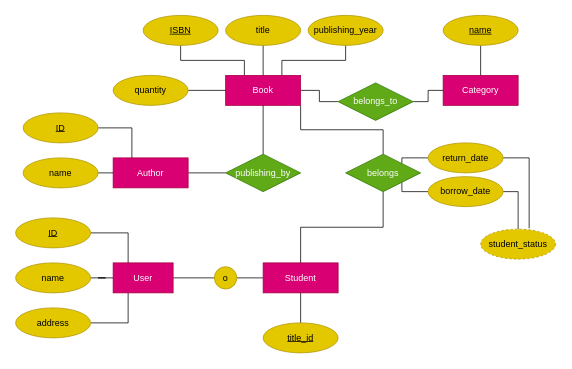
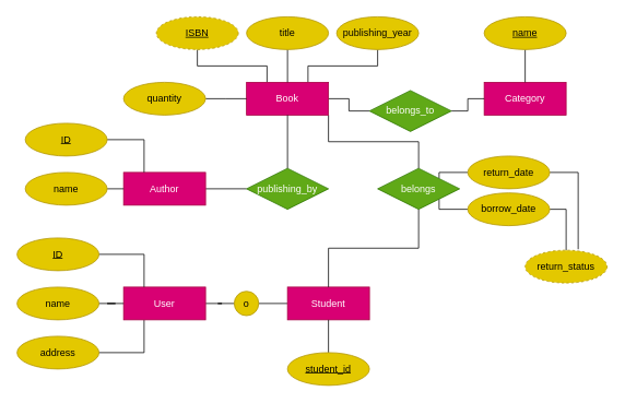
  <mxCell id="0" />
  <mxCell id="1" parent="0" />
  <mxCell id="2" style="edgeStyle=orthogonalEdgeStyle;shape=connector;rounded=0;orthogonalLoop=1;jettySize=auto;html=1;exitX=0.75;exitY=0;exitDx=0;exitDy=0;entryX=0.5;entryY=1;entryDx=0;entryDy=0;strokeColor=default;align=center;verticalAlign=middle;fontFamily=Helvetica;fontSize=12;fontColor=#000000;fontStyle=4;labelBackgroundColor=default;endArrow=none;endFill=0;" edge="1" parent="1" source="6" target="10"><mxGeometry relative="1" as="geometry" /></mxCell>
  <mxCell id="3" style="edgeStyle=orthogonalEdgeStyle;shape=connector;rounded=0;orthogonalLoop=1;jettySize=auto;html=1;exitX=0.25;exitY=0;exitDx=0;exitDy=0;entryX=0.5;entryY=1;entryDx=0;entryDy=0;strokeColor=default;align=center;verticalAlign=middle;fontFamily=Helvetica;fontSize=12;fontColor=#000000;fontStyle=4;labelBackgroundColor=default;endArrow=none;endFill=0;" edge="1" parent="1" source="6" target="7"><mxGeometry relative="1" as="geometry" /></mxCell>
  <mxCell id="4" style="edgeStyle=orthogonalEdgeStyle;shape=connector;rounded=0;orthogonalLoop=1;jettySize=auto;html=1;exitX=1;exitY=0.5;exitDx=0;exitDy=0;strokeColor=default;align=center;verticalAlign=middle;fontFamily=Helvetica;fontSize=12;fontColor=#000000;fontStyle=0;labelBackgroundColor=default;endArrow=none;endFill=0;" edge="1" parent="1" source="6" target="25"><mxGeometry relative="1" as="geometry" /></mxCell>
  <mxCell id="5" style="edgeStyle=orthogonalEdgeStyle;shape=connector;rounded=0;orthogonalLoop=1;jettySize=auto;html=1;exitX=1;exitY=1;exitDx=0;exitDy=0;entryX=0.5;entryY=0;entryDx=0;entryDy=0;strokeColor=default;align=center;verticalAlign=middle;fontFamily=Helvetica;fontSize=12;fontColor=#000000;fontStyle=0;labelBackgroundColor=default;endArrow=none;endFill=0;" edge="1" parent="1" source="6" target="45"><mxGeometry relative="1" as="geometry" /></mxCell>
  <mxCell id="6" value="Book" style="whiteSpace=wrap;html=1;align=center;strokeColor=#A50040;verticalAlign=middle;fontFamily=Helvetica;fontSize=12;fontColor=#ffffff;fillColor=#d80073;" vertex="1" parent="1"><mxGeometry x="300" y="100" width="100" height="40" as="geometry" /></mxCell>
- <mxCell id="7" value="ISBN" style="ellipse;whiteSpace=wrap;html=1;align=center;fontStyle=4;strokeColor=#B09500;verticalAlign=middle;fontFamily=Helvetica;fontSize=12;fontColor=#000000;fillColor=#e3c800;" vertex="1" parent="1"><mxGeometry x="190" y="20" width="100" height="40" as="geometry" /></mxCell>
+ <mxCell id="7" value="ISBN" style="ellipse;whiteSpace=wrap;html=1;align=center;fontStyle=4;strokeColor=#B09500;verticalAlign=middle;fontFamily=Helvetica;fontSize=12;fontColor=#000000;fillColor=#e3c800;dashed=1;" vertex="1" parent="1"><mxGeometry x="190" y="20" width="100" height="40" as="geometry" /></mxCell>
  <mxCell id="8" style="edgeStyle=orthogonalEdgeStyle;shape=connector;rounded=0;orthogonalLoop=1;jettySize=auto;html=1;exitX=0.5;exitY=1;exitDx=0;exitDy=0;entryX=0.5;entryY=0;entryDx=0;entryDy=0;strokeColor=default;align=center;verticalAlign=middle;fontFamily=Helvetica;fontSize=12;fontColor=#000000;fontStyle=4;labelBackgroundColor=default;endArrow=none;endFill=0;" edge="1" parent="1" source="9" target="6"><mxGeometry relative="1" as="geometry" /></mxCell>
  <mxCell id="9" value="title" style="ellipse;whiteSpace=wrap;html=1;align=center;strokeColor=#B09500;verticalAlign=middle;fontFamily=Helvetica;fontSize=12;fontColor=#000000;fillColor=#e3c800;" vertex="1" parent="1"><mxGeometry x="300" y="20" width="100" height="40" as="geometry" /></mxCell>
  <mxCell id="10" value="publishing_year" style="ellipse;whiteSpace=wrap;html=1;align=center;strokeColor=#B09500;verticalAlign=middle;fontFamily=Helvetica;fontSize=12;fontColor=#000000;fillColor=#e3c800;" vertex="1" parent="1"><mxGeometry x="410" y="20" width="100" height="40" as="geometry" /></mxCell>
  <mxCell id="11" style="edgeStyle=orthogonalEdgeStyle;shape=connector;rounded=0;orthogonalLoop=1;jettySize=auto;html=1;exitX=1;exitY=0.5;exitDx=0;exitDy=0;entryX=0;entryY=0.5;entryDx=0;entryDy=0;strokeColor=default;align=center;verticalAlign=middle;fontFamily=Helvetica;fontSize=12;fontColor=#000000;fontStyle=0;labelBackgroundColor=default;endArrow=none;endFill=0;" edge="1" parent="1" source="12" target="18"><mxGeometry relative="1" as="geometry" /></mxCell>
  <mxCell id="12" value="Author" style="whiteSpace=wrap;html=1;align=center;strokeColor=#A50040;verticalAlign=middle;fontFamily=Helvetica;fontSize=12;fontColor=#ffffff;fontStyle=0;fillColor=#d80073;" vertex="1" parent="1"><mxGeometry x="150" y="210" width="100" height="40" as="geometry" /></mxCell>
  <mxCell id="13" style="edgeStyle=orthogonalEdgeStyle;shape=connector;rounded=0;orthogonalLoop=1;jettySize=auto;html=1;exitX=1;exitY=0.5;exitDx=0;exitDy=0;entryX=0.25;entryY=0;entryDx=0;entryDy=0;strokeColor=default;align=center;verticalAlign=middle;fontFamily=Helvetica;fontSize=12;fontColor=#ffffff;fontStyle=4;labelBackgroundColor=default;endArrow=none;endFill=0;" edge="1" parent="1" source="14" target="12"><mxGeometry relative="1" as="geometry" /></mxCell>
  <mxCell id="14" value="ID" style="ellipse;whiteSpace=wrap;html=1;align=center;fontStyle=4;strokeColor=#B09500;verticalAlign=middle;fontFamily=Helvetica;fontSize=12;fontColor=#000000;fillColor=#e3c800;" vertex="1" parent="1"><mxGeometry x="30" y="150" width="100" height="40" as="geometry" /></mxCell>
  <mxCell id="15" style="edgeStyle=orthogonalEdgeStyle;shape=connector;rounded=0;orthogonalLoop=1;jettySize=auto;html=1;exitX=1;exitY=0.5;exitDx=0;exitDy=0;entryX=0;entryY=0.5;entryDx=0;entryDy=0;strokeColor=default;align=center;verticalAlign=middle;fontFamily=Helvetica;fontSize=12;fontColor=#ffffff;fontStyle=4;labelBackgroundColor=default;endArrow=none;endFill=0;" edge="1" parent="1" source="16" target="12"><mxGeometry relative="1" as="geometry"><mxPoint x="160" y="240" as="sourcePoint" /></mxGeometry></mxCell>
  <mxCell id="16" value="name" style="ellipse;whiteSpace=wrap;html=1;align=center;strokeColor=#B09500;verticalAlign=middle;fontFamily=Helvetica;fontSize=12;fontColor=#000000;fontStyle=0;fillColor=#e3c800;" vertex="1" parent="1"><mxGeometry x="30" y="210" width="100" height="40" as="geometry" /></mxCell>
  <mxCell id="17" style="edgeStyle=orthogonalEdgeStyle;shape=connector;rounded=0;orthogonalLoop=1;jettySize=auto;html=1;exitX=0.5;exitY=0;exitDx=0;exitDy=0;entryX=0.5;entryY=1;entryDx=0;entryDy=0;strokeColor=default;align=center;verticalAlign=middle;fontFamily=Helvetica;fontSize=12;fontColor=#000000;fontStyle=0;labelBackgroundColor=default;endArrow=none;endFill=0;" edge="1" parent="1" source="18" target="6"><mxGeometry relative="1" as="geometry" /></mxCell>
  <mxCell id="18" value="publishing_by" style="shape=rhombus;perimeter=rhombusPerimeter;whiteSpace=wrap;html=1;align=center;strokeColor=#2D7600;verticalAlign=middle;fontFamily=Helvetica;fontSize=12;fontColor=#ffffff;fontStyle=0;fillColor=#60a917;" vertex="1" parent="1"><mxGeometry x="300" y="205" width="100" height="50" as="geometry" /></mxCell>
  <mxCell id="19" value="&lt;font color=&quot;#ffffff&quot;&gt;N&lt;/font&gt;" style="text;html=1;align=center;verticalAlign=middle;resizable=0;points=[];autosize=1;strokeColor=none;fillColor=none;fontFamily=Helvetica;fontSize=12;fontColor=#000000;fontStyle=0;" vertex="1" parent="1"><mxGeometry x="250" y="205" width="30" height="30" as="geometry" /></mxCell>
  <mxCell id="20" value="&lt;font color=&quot;#ffffff&quot;&gt;M&lt;/font&gt;" style="text;html=1;align=center;verticalAlign=middle;resizable=0;points=[];autosize=1;strokeColor=none;fillColor=none;fontFamily=Helvetica;fontSize=12;fontColor=#000000;fontStyle=0;" vertex="1" parent="1"><mxGeometry x="350" y="140" width="30" height="30" as="geometry" /></mxCell>
  <mxCell id="21" value="Category" style="whiteSpace=wrap;html=1;align=center;strokeColor=#A50040;verticalAlign=middle;fontFamily=Helvetica;fontSize=12;fontColor=#ffffff;fillColor=#d80073;" vertex="1" parent="1"><mxGeometry x="590" y="100" width="100" height="40" as="geometry" /></mxCell>
  <mxCell id="22" value="" style="edgeStyle=orthogonalEdgeStyle;shape=connector;rounded=0;orthogonalLoop=1;jettySize=auto;html=1;strokeColor=default;align=center;verticalAlign=middle;fontFamily=Helvetica;fontSize=12;fontColor=#000000;fontStyle=0;labelBackgroundColor=default;endArrow=none;endFill=0;" edge="1" parent="1" source="23" target="21"><mxGeometry relative="1" as="geometry" /></mxCell>
  <mxCell id="23" value="name" style="ellipse;whiteSpace=wrap;html=1;align=center;fontStyle=4;strokeColor=#B09500;verticalAlign=middle;fontFamily=Helvetica;fontSize=12;fontColor=#000000;fillColor=#e3c800;" vertex="1" parent="1"><mxGeometry x="590" y="20" width="100" height="40" as="geometry" /></mxCell>
  <mxCell id="24" value="" style="edgeStyle=orthogonalEdgeStyle;shape=connector;rounded=0;orthogonalLoop=1;jettySize=auto;html=1;strokeColor=default;align=center;verticalAlign=middle;fontFamily=Helvetica;fontSize=12;fontColor=#000000;fontStyle=0;labelBackgroundColor=default;endArrow=none;endFill=0;" edge="1" parent="1" source="25" target="21"><mxGeometry relative="1" as="geometry" /></mxCell>
  <mxCell id="25" value="belongs_to" style="shape=rhombus;perimeter=rhombusPerimeter;whiteSpace=wrap;html=1;align=center;strokeColor=#2D7600;verticalAlign=middle;fontFamily=Helvetica;fontSize=12;fontColor=#ffffff;fontStyle=0;fillColor=#60a917;" vertex="1" parent="1"><mxGeometry x="450" y="110" width="100" height="50" as="geometry" /></mxCell>
  <mxCell id="26" value="&lt;font color=&quot;#ffffff&quot;&gt;N&lt;/font&gt;" style="text;html=1;align=center;verticalAlign=middle;resizable=0;points=[];autosize=1;strokeColor=none;fillColor=none;fontFamily=Helvetica;fontSize=12;fontColor=#000000;fontStyle=0;" vertex="1" parent="1"><mxGeometry x="400" y="90" width="30" height="30" as="geometry" /></mxCell>
  <mxCell id="27" style="edgeStyle=orthogonalEdgeStyle;shape=connector;rounded=0;orthogonalLoop=1;jettySize=auto;html=1;exitX=0.25;exitY=1;exitDx=0;exitDy=0;entryX=1;entryY=0.5;entryDx=0;entryDy=0;strokeColor=default;align=center;verticalAlign=middle;fontFamily=Helvetica;fontSize=12;fontColor=#000000;fontStyle=0;labelBackgroundColor=default;endArrow=none;endFill=0;" edge="1" parent="1" source="29" target="34"><mxGeometry relative="1" as="geometry" /></mxCell>
  <mxCell id="28" style="edgeStyle=orthogonalEdgeStyle;shape=connector;rounded=0;orthogonalLoop=1;jettySize=auto;html=1;exitX=1;exitY=0.5;exitDx=0;exitDy=0;strokeColor=default;align=center;verticalAlign=middle;fontFamily=Helvetica;fontSize=12;fontColor=#000000;fontStyle=0;labelBackgroundColor=default;endArrow=none;endFill=0;" edge="1" parent="1" source="29" target="38"><mxGeometry relative="1" as="geometry"><mxPoint x="290" y="369.833" as="targetPoint" /></mxGeometry></mxCell>
- <mxCell id="29" value="User" style="whiteSpace=wrap;html=1;align=center;strokeColor=#A50040;verticalAlign=middle;fontFamily=Helvetica;fontSize=12;fontColor=#ffffff;fontStyle=0;fillColor=#d80073;" vertex="1" parent="1"><mxGeometry x="150" y="350" width="80" height="40" as="geometry" /></mxCell>
+ <mxCell id="29" value="User" style="whiteSpace=wrap;html=1;align=center;strokeColor=#A50040;verticalAlign=middle;fontFamily=Helvetica;fontSize=12;fontColor=#ffffff;fontStyle=0;fillColor=#d80073;" vertex="1" parent="1"><mxGeometry x="150" y="350" width="100" height="40" as="geometry" /></mxCell>
  <mxCell id="30" value="" style="edgeStyle=orthogonalEdgeStyle;shape=connector;rounded=0;orthogonalLoop=1;jettySize=auto;html=1;strokeColor=default;align=center;verticalAlign=middle;fontFamily=Helvetica;fontSize=12;fontColor=#000000;fontStyle=0;labelBackgroundColor=default;endArrow=none;endFill=0;" edge="1" parent="1" source="31" target="29"><mxGeometry relative="1" as="geometry" /></mxCell>
  <mxCell id="31" value="name" style="ellipse;whiteSpace=wrap;html=1;align=center;strokeColor=#B09500;verticalAlign=middle;fontFamily=Helvetica;fontSize=12;fontColor=#000000;fontStyle=0;fillColor=#e3c800;" vertex="1" parent="1"><mxGeometry x="20" y="350" width="100" height="40" as="geometry" /></mxCell>
  <mxCell id="32" style="edgeStyle=orthogonalEdgeStyle;shape=connector;rounded=0;orthogonalLoop=1;jettySize=auto;html=1;exitX=1;exitY=0.5;exitDx=0;exitDy=0;entryX=0.25;entryY=0;entryDx=0;entryDy=0;strokeColor=default;align=center;verticalAlign=middle;fontFamily=Helvetica;fontSize=12;fontColor=#000000;fontStyle=0;labelBackgroundColor=default;endArrow=none;endFill=0;" edge="1" parent="1" source="33" target="29"><mxGeometry relative="1" as="geometry" /></mxCell>
  <mxCell id="33" value="ID" style="ellipse;whiteSpace=wrap;html=1;align=center;fontStyle=4;strokeColor=#B09500;verticalAlign=middle;fontFamily=Helvetica;fontSize=12;fontColor=#000000;fillColor=#e3c800;" vertex="1" parent="1"><mxGeometry x="20" y="290" width="100" height="40" as="geometry" /></mxCell>
  <mxCell id="34" value="address" style="ellipse;whiteSpace=wrap;html=1;align=center;strokeColor=#B09500;verticalAlign=middle;fontFamily=Helvetica;fontSize=12;fontColor=#000000;fontStyle=0;fillColor=#e3c800;" vertex="1" parent="1"><mxGeometry x="20" y="410" width="100" height="40" as="geometry" /></mxCell>
  <mxCell id="35" value="" style="edgeStyle=orthogonalEdgeStyle;shape=connector;rounded=0;orthogonalLoop=1;jettySize=auto;html=1;strokeColor=default;align=center;verticalAlign=middle;fontFamily=Helvetica;fontSize=12;fontColor=#000000;fontStyle=0;labelBackgroundColor=default;endArrow=none;endFill=0;" edge="1" parent="1" source="36"><mxGeometry relative="1" as="geometry"><mxPoint x="300" y="120" as="targetPoint" /></mxGeometry></mxCell>
  <mxCell id="36" value="quantity" style="ellipse;whiteSpace=wrap;html=1;align=center;strokeColor=#B09500;verticalAlign=middle;fontFamily=Helvetica;fontSize=12;fontColor=#000000;fillColor=#e3c800;" vertex="1" parent="1"><mxGeometry x="150" y="100" width="100" height="40" as="geometry" /></mxCell>
  <mxCell id="37" style="edgeStyle=orthogonalEdgeStyle;shape=connector;rounded=0;orthogonalLoop=1;jettySize=auto;html=1;exitX=1;exitY=0.5;exitDx=0;exitDy=0;entryX=0;entryY=0.5;entryDx=0;entryDy=0;strokeColor=default;align=center;verticalAlign=middle;fontFamily=Helvetica;fontSize=12;fontColor=#000000;fontStyle=0;labelBackgroundColor=default;endArrow=none;endFill=0;" edge="1" parent="1" source="38" target="39"><mxGeometry relative="1" as="geometry" /></mxCell>
  <mxCell id="38" value="o" style="ellipse;whiteSpace=wrap;html=1;aspect=fixed;strokeColor=#B09500;align=center;verticalAlign=middle;fontFamily=Helvetica;fontSize=12;fontColor=#000000;fontStyle=0;fillColor=#e3c800;" vertex="1" parent="1"><mxGeometry x="285" y="355.08" width="29.83" height="29.83" as="geometry" /></mxCell>
  <mxCell id="39" value="Student" style="whiteSpace=wrap;html=1;align=center;strokeColor=#A50040;verticalAlign=middle;fontFamily=Helvetica;fontSize=12;fontColor=#ffffff;fontStyle=0;fillColor=#d80073;" vertex="1" parent="1"><mxGeometry x="350" y="350" width="100" height="40" as="geometry" /></mxCell>
  <mxCell id="40" value="" style="edgeStyle=orthogonalEdgeStyle;shape=connector;rounded=0;orthogonalLoop=1;jettySize=auto;html=1;strokeColor=default;align=center;verticalAlign=middle;fontFamily=Helvetica;fontSize=12;fontColor=#000000;fontStyle=0;labelBackgroundColor=default;endArrow=none;endFill=0;" edge="1" parent="1" source="41" target="39"><mxGeometry relative="1" as="geometry" /></mxCell>
- <mxCell id="41" value="title_id" style="ellipse;whiteSpace=wrap;html=1;align=center;fontStyle=4;strokeColor=#B09500;verticalAlign=middle;fontFamily=Helvetica;fontSize=12;fontColor=#000000;fillColor=#e3c800;" vertex="1" parent="1"><mxGeometry x="350" y="430" width="100" height="40" as="geometry" /></mxCell>
+ <mxCell id="41" value="student_id" style="ellipse;whiteSpace=wrap;html=1;align=center;fontStyle=4;strokeColor=#B09500;verticalAlign=middle;fontFamily=Helvetica;fontSize=12;fontColor=#000000;fillColor=#e3c800;" vertex="1" parent="1"><mxGeometry x="350" y="430" width="100" height="40" as="geometry" /></mxCell>
  <mxCell id="42" style="edgeStyle=orthogonalEdgeStyle;shape=connector;rounded=0;orthogonalLoop=1;jettySize=auto;html=1;exitX=0.5;exitY=1;exitDx=0;exitDy=0;entryX=0.5;entryY=0;entryDx=0;entryDy=0;strokeColor=default;align=center;verticalAlign=middle;fontFamily=Helvetica;fontSize=12;fontColor=#000000;fontStyle=0;labelBackgroundColor=default;endArrow=none;endFill=0;" edge="1" parent="1" source="45" target="39"><mxGeometry relative="1" as="geometry" /></mxCell>
  <mxCell id="43" style="edgeStyle=orthogonalEdgeStyle;shape=connector;rounded=0;orthogonalLoop=1;jettySize=auto;html=1;exitX=1;exitY=1;exitDx=0;exitDy=0;entryX=0;entryY=0.5;entryDx=0;entryDy=0;strokeColor=default;align=center;verticalAlign=middle;fontFamily=Helvetica;fontSize=12;fontColor=#000000;fontStyle=0;labelBackgroundColor=default;endArrow=none;endFill=0;" edge="1" parent="1" source="45" target="49"><mxGeometry relative="1" as="geometry"><Array as="points"><mxPoint x="535" y="255" /></Array></mxGeometry></mxCell>
  <mxCell id="44" style="edgeStyle=orthogonalEdgeStyle;shape=connector;rounded=0;orthogonalLoop=1;jettySize=auto;html=1;exitX=1;exitY=0;exitDx=0;exitDy=0;entryX=0;entryY=0.5;entryDx=0;entryDy=0;strokeColor=default;align=center;verticalAlign=middle;fontFamily=Helvetica;fontSize=12;fontColor=#000000;fontStyle=0;labelBackgroundColor=default;endArrow=none;endFill=0;" edge="1" parent="1" source="45" target="51"><mxGeometry relative="1" as="geometry"><Array as="points"><mxPoint x="535" y="210" /></Array></mxGeometry></mxCell>
  <mxCell id="45" value="belongs" style="shape=rhombus;perimeter=rhombusPerimeter;whiteSpace=wrap;html=1;align=center;strokeColor=#2D7600;verticalAlign=middle;fontFamily=Helvetica;fontSize=12;fontColor=#ffffff;fontStyle=0;fillColor=#60a917;" vertex="1" parent="1"><mxGeometry x="460" y="205" width="100" height="50" as="geometry" /></mxCell>
  <mxCell id="46" value="&lt;font color=&quot;#ffffff&quot;&gt;N&lt;/font&gt;" style="text;html=1;align=center;verticalAlign=middle;resizable=0;points=[];autosize=1;strokeColor=none;fillColor=none;fontFamily=Helvetica;fontSize=12;fontColor=#000000;fontStyle=0;" vertex="1" parent="1"><mxGeometry x="400" y="140" width="30" height="30" as="geometry" /></mxCell>
  <mxCell id="47" value="&lt;font color=&quot;#ffffff&quot;&gt;M&lt;/font&gt;" style="text;html=1;align=center;verticalAlign=middle;resizable=0;points=[];autosize=1;strokeColor=none;fillColor=none;fontFamily=Helvetica;fontSize=12;fontColor=#000000;fontStyle=0;" vertex="1" parent="1"><mxGeometry x="400" y="315" width="30" height="30" as="geometry" /></mxCell>
  <mxCell id="48" style="edgeStyle=orthogonalEdgeStyle;shape=connector;rounded=0;orthogonalLoop=1;jettySize=auto;html=1;exitX=1;exitY=0.5;exitDx=0;exitDy=0;entryX=0.5;entryY=0;entryDx=0;entryDy=0;strokeColor=default;align=center;verticalAlign=middle;fontFamily=Helvetica;fontSize=12;fontColor=#000000;fontStyle=0;labelBackgroundColor=default;endArrow=none;endFill=0;" edge="1" parent="1" source="49" target="52"><mxGeometry relative="1" as="geometry" /></mxCell>
  <mxCell id="49" value="borrow_date" style="ellipse;whiteSpace=wrap;html=1;align=center;strokeColor=#B09500;verticalAlign=middle;fontFamily=Helvetica;fontSize=12;fontColor=#000000;fillColor=#e3c800;" vertex="1" parent="1"><mxGeometry x="570" y="235" width="100" height="40" as="geometry" /></mxCell>
  <mxCell id="50" style="edgeStyle=orthogonalEdgeStyle;shape=connector;rounded=0;orthogonalLoop=1;jettySize=auto;html=1;exitX=1;exitY=0.5;exitDx=0;exitDy=0;entryX=0.647;entryY=-0.029;entryDx=0;entryDy=0;strokeColor=default;align=center;verticalAlign=middle;fontFamily=Helvetica;fontSize=12;fontColor=#000000;fontStyle=0;labelBackgroundColor=default;endArrow=none;endFill=0;entryPerimeter=0;" edge="1" parent="1" source="51" target="52"><mxGeometry relative="1" as="geometry" /></mxCell>
  <mxCell id="51" value="return_date" style="ellipse;whiteSpace=wrap;html=1;align=center;strokeColor=#B09500;verticalAlign=middle;fontFamily=Helvetica;fontSize=12;fontColor=#000000;fillColor=#e3c800;" vertex="1" parent="1"><mxGeometry x="570" y="190" width="100" height="40" as="geometry" /></mxCell>
- <mxCell id="52" value="student_status" style="ellipse;whiteSpace=wrap;html=1;align=center;dashed=1;strokeColor=#B09500;verticalAlign=middle;fontFamily=Helvetica;fontSize=12;fontColor=#000000;fontStyle=0;fillColor=#e3c800;" vertex="1" parent="1"><mxGeometry x="640" y="305" width="100" height="40" as="geometry" /></mxCell>
+ <mxCell id="52" value="return_status" style="ellipse;whiteSpace=wrap;html=1;align=center;dashed=1;strokeColor=#B09500;verticalAlign=middle;fontFamily=Helvetica;fontSize=12;fontColor=#000000;fontStyle=0;fillColor=#e3c800;" vertex="1" parent="1"><mxGeometry x="640" y="305" width="100" height="40" as="geometry" /></mxCell>
